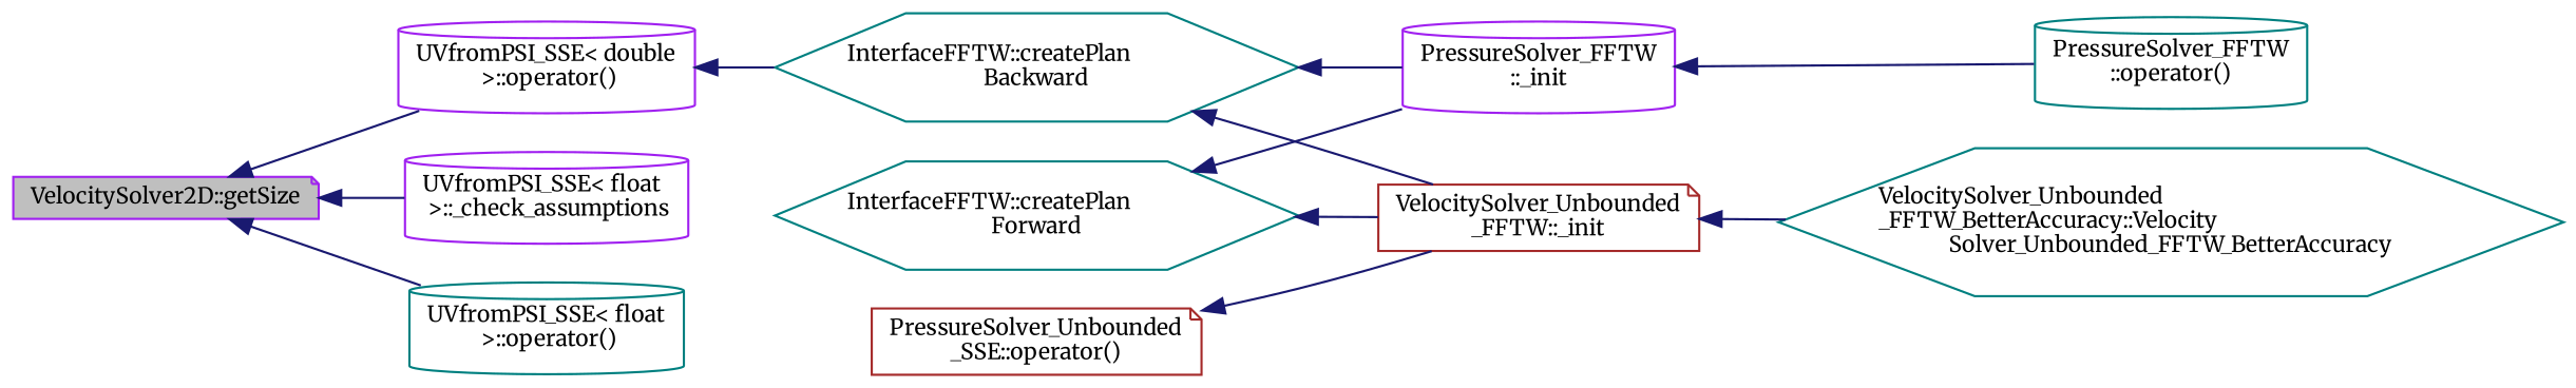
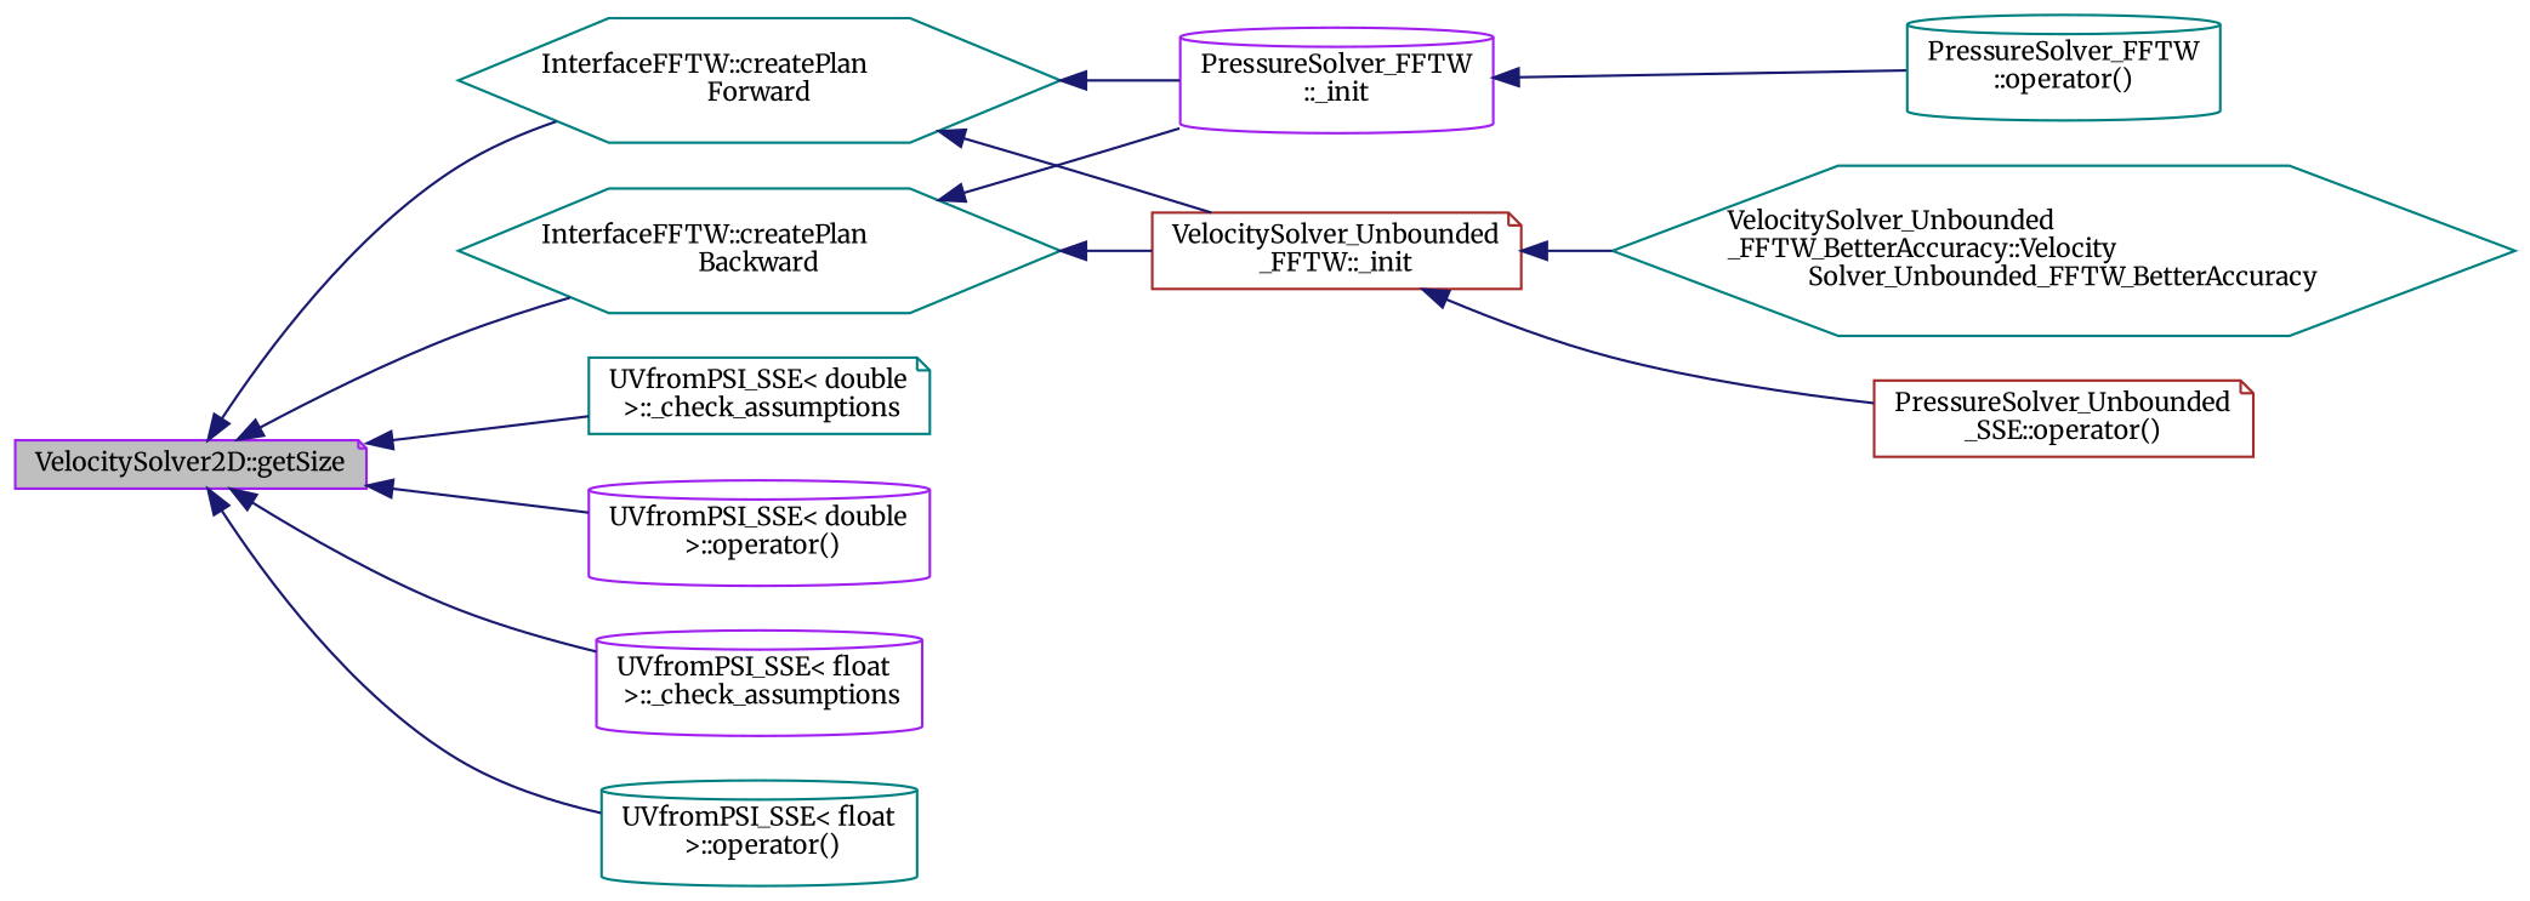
  digraph {
    fontname=Merriweather
    rankdir=LR
    node [color=teal fillcolor=white fontname=Merriweather fontsize=10 shape=cylinder style=filled]
    edge [color=midnightblue dir=back fontname=Merriweather fontsize=10 labelfontname=Helvetica labelfontsize=10 style=solid]
    n1 [color=purple fillcolor=grey75 fontcolor=black height=0.2 label="VelocitySolver2D::getSize" shape=note width=0.4]
    n2 [height=0.2 label="InterfaceFFTW::createPlan\lForward" shape=hexagon width=0.4]
    n3 [height=0.2 label="InterfaceFFTW::createPlan\lBackward" shape=hexagon width=0.4]
+   n4 [height=0.2 label="UVfromPSI_SSE\< double\l \>::_check_assumptions" shape=note width=0.4]
    n5 [color=purple height=0.2 label="UVfromPSI_SSE\< double\l \>::operator()" width=0.4]
    n6 [color=purple height=0.2 label="UVfromPSI_SSE\< float\l \>::_check_assumptions" width=0.4]
    n7 [height=0.2 label="UVfromPSI_SSE\< float\l \>::operator()" width=0.4]
    n8 [color=purple height=0.2 label="PressureSolver_FFTW\l::_init" width=0.4]
    n9 [color=brown height=0.2 label="VelocitySolver_Unbounded\l_FFTW::_init" shape=note width=0.4]
    n10 [height=0.2 label="PressureSolver_FFTW\l::operator()" width=0.4]
    n11 [color=brown height=0.2 label="PressureSolver_Unbounded\l_SSE::operator()" shape=note width=0.4]
    n12 [height=0.2 label="VelocitySolver_Unbounded\l_FFTW_BetterAccuracy::Velocity\lSolver_Unbounded_FFTW_BetterAccuracy" shape=hexagon width=0.4]
-   n5 -> n3
+   n1 -> n2
+   n1 -> n3
+   n1 -> n4
    n1 -> n5
    n1 -> n6
    n1 -> n7
    n2 -> n8
    n2 -> n9
    n3 -> n8
    n3 -> n9
    n8 -> n10
-   n11 -> n9
+   n9 -> n11
    n9 -> n12
  }
